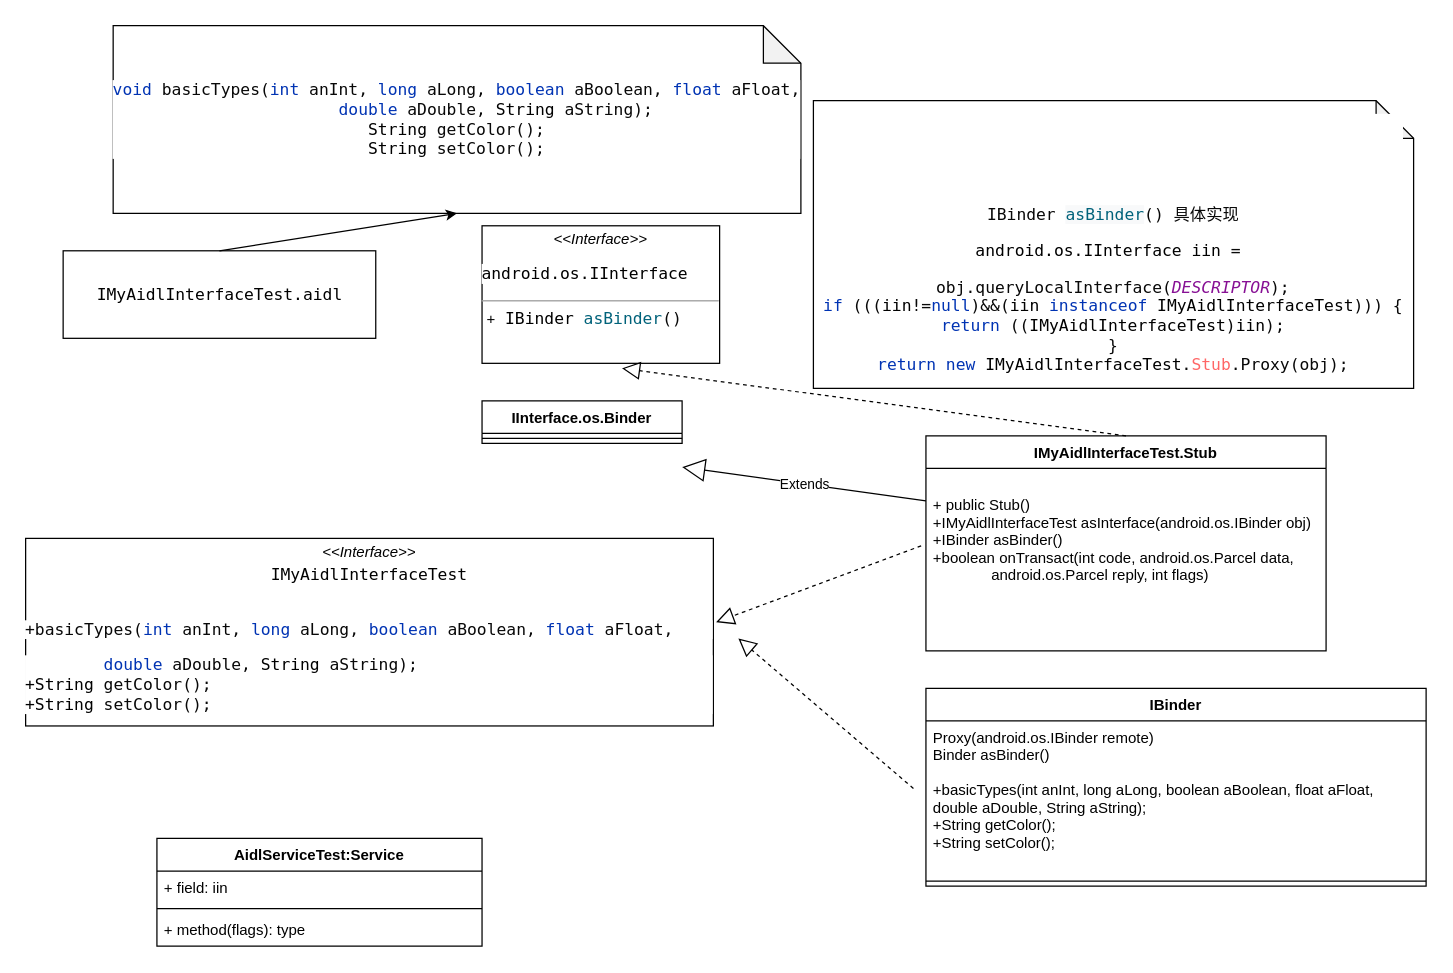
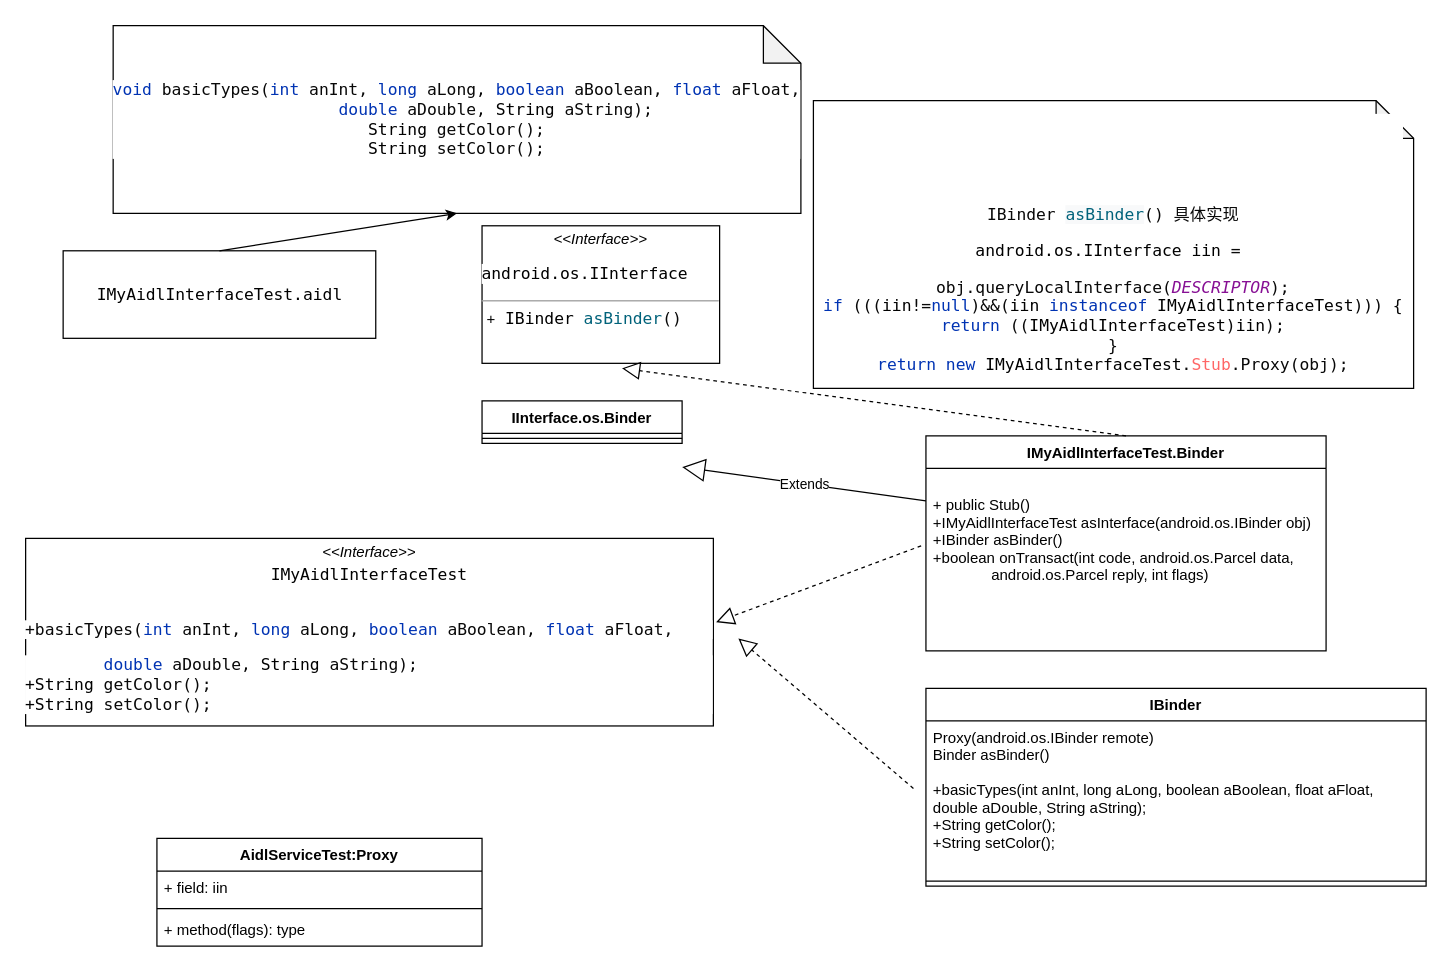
  <mxCell id="0" />
  <mxCell id="1" parent="0" />
  <mxCell id="2" value="&lt;pre style=&quot;background-color: #ffffff ; color: #080808 ; font-family: &amp;#34;jetbrains mono&amp;#34; , monospace ; font-size: 9.8pt&quot;&gt;&lt;span style=&quot;color: #000000&quot;&gt;IMyAidlInterfaceTest.aidl&lt;/span&gt;&lt;/pre&gt;" style="html=1;" vertex="1" parent="1"><mxGeometry x="50" y="200" width="250" height="70" as="geometry" /></mxCell>
  <mxCell id="3" value="&lt;pre style=&quot;background-color: #ffffff ; color: #080808 ; font-family: &amp;quot;jetbrains mono&amp;quot; , monospace ; font-size: 9.8pt&quot;&gt;&lt;span style=&quot;color: #0033b3&quot;&gt;void &lt;/span&gt;basicTypes(&lt;span style=&quot;color: #0033b3&quot;&gt;int &lt;/span&gt;anInt, &lt;span style=&quot;color: #0033b3&quot;&gt;long &lt;/span&gt;aLong, &lt;span style=&quot;color: #0033b3&quot;&gt;boolean &lt;/span&gt;aBoolean, &lt;span style=&quot;color: #0033b3&quot;&gt;float &lt;/span&gt;aFloat,&lt;br&gt;        &lt;span style=&quot;color: #0033b3&quot;&gt;double &lt;/span&gt;aDouble, &lt;span style=&quot;color: #000000&quot;&gt;String &lt;/span&gt;aString);&lt;br&gt;&lt;span style=&quot;color: #000000&quot;&gt;String &lt;/span&gt;getColor();&lt;br&gt;&lt;span style=&quot;color: #000000&quot;&gt;String &lt;/span&gt;setColor();&lt;/pre&gt;" style="shape=note;whiteSpace=wrap;html=1;backgroundOutline=1;darkOpacity=0.05;" vertex="1" parent="1"><mxGeometry x="90" width="550" height="150" as="geometry" y="20" /></mxCell>
  <mxCell id="4" value="" style="endArrow=classic;html=1;entryX=0.5;entryY=1;entryDx=0;entryDy=0;entryPerimeter=0;exitX=0.5;exitY=0;exitDx=0;exitDy=0;" edge="1" parent="1" source="2" target="3"><mxGeometry width="50" height="50" relative="1" as="geometry"><mxPoint x="320" y="350" as="sourcePoint" /><mxPoint x="370" y="300" as="targetPoint" /><Array as="points" /></mxGeometry></mxCell>
- <mxCell id="5" value="AidlServiceTest:Service" style="swimlane;fontStyle=1;align=center;verticalAlign=top;childLayout=stackLayout;horizontal=1;startSize=26;horizontalStack=0;resizeParent=1;resizeParentMax=0;resizeLast=0;collapsible=1;marginBottom=0;" vertex="1" parent="1"><mxGeometry x="125" y="670" width="260" height="86" as="geometry" /></mxCell>
+ <mxCell id="5" value="AidlServiceTest:Proxy" style="swimlane;fontStyle=1;align=center;verticalAlign=top;childLayout=stackLayout;horizontal=1;startSize=26;horizontalStack=0;resizeParent=1;resizeParentMax=0;resizeLast=0;collapsible=1;marginBottom=0;" vertex="1" parent="1"><mxGeometry x="125" y="670" width="260" height="86" as="geometry" /></mxCell>
  <mxCell id="6" value="+ field: iin" style="text;strokeColor=none;fillColor=none;align=left;verticalAlign=top;spacingLeft=4;spacingRight=4;overflow=hidden;rotatable=0;points=[[0,0.5],[1,0.5]];portConstraint=eastwest;" vertex="1" parent="5"><mxGeometry y="26" width="260" height="26" as="geometry" /></mxCell>
  <mxCell id="7" value="" style="line;strokeWidth=1;fillColor=none;align=left;verticalAlign=middle;spacingTop=-1;spacingLeft=3;spacingRight=3;rotatable=0;labelPosition=right;points=[];portConstraint=eastwest;" vertex="1" parent="5"><mxGeometry y="52" width="260" height="8" as="geometry" /></mxCell>
  <mxCell id="8" value="+ method(flags): type" style="text;strokeColor=none;fillColor=none;align=left;verticalAlign=top;spacingLeft=4;spacingRight=4;overflow=hidden;rotatable=0;points=[[0,0.5],[1,0.5]];portConstraint=eastwest;" vertex="1" parent="5"><mxGeometry y="60" width="260" height="26" as="geometry" /></mxCell>
  <mxCell id="9" value="&lt;p style=&quot;margin: 0px ; margin-top: 4px ; text-align: center&quot;&gt;&lt;i&gt;&amp;lt;&amp;lt;Interface&amp;gt;&amp;gt;&lt;/i&gt;&lt;br&gt;&lt;/p&gt;&lt;p style=&quot;margin: 0px ; margin-top: 4px ; text-align: center&quot;&gt;&lt;span style=&quot;font-family: &amp;#34;jetbrains mono&amp;#34; , monospace ; font-size: 13.067px ; text-align: left ; background-color: rgb(255 , 255 , 255)&quot;&gt;IMyAidlInterfaceTest&lt;/span&gt;&lt;br&gt;&lt;/p&gt;&lt;p style=&quot;margin: 0px ; margin-left: 4px&quot;&gt;&lt;br&gt;&lt;/p&gt;&lt;pre style=&quot;background-color: rgb(255 , 255 , 255) ; color: rgb(8 , 8 , 8) ; font-family: &amp;#34;jetbrains mono&amp;#34; , monospace ; font-size: 9.8pt&quot;&gt;+basicTypes(&lt;span style=&quot;font-size: 9.8pt ; color: rgb(0 , 51 , 179)&quot;&gt;int &lt;/span&gt;&lt;span style=&quot;font-size: 9.8pt&quot;&gt;anInt, &lt;/span&gt;&lt;span style=&quot;font-size: 9.8pt ; color: rgb(0 , 51 , 179)&quot;&gt;long &lt;/span&gt;&lt;span style=&quot;font-size: 9.8pt&quot;&gt;aLong, &lt;/span&gt;&lt;span style=&quot;font-size: 9.8pt ; color: rgb(0 , 51 , 179)&quot;&gt;boolean &lt;/span&gt;&lt;span style=&quot;font-size: 9.8pt&quot;&gt;aBoolean, &lt;/span&gt;&lt;span style=&quot;font-size: 9.8pt ; color: rgb(0 , 51 , 179)&quot;&gt;float &lt;/span&gt;&lt;span style=&quot;font-size: 9.8pt&quot;&gt;aFloat,&lt;/span&gt;&lt;/pre&gt;&lt;pre style=&quot;background-color: rgb(255 , 255 , 255) ; color: rgb(8 , 8 , 8) ; font-family: &amp;#34;jetbrains mono&amp;#34; , monospace ; font-size: 9.8pt&quot;&gt;        &lt;span style=&quot;color: rgb(0 , 51 , 179)&quot;&gt;double &lt;/span&gt;aDouble, &lt;span style=&quot;color: rgb(0 , 0 , 0)&quot;&gt;String &lt;/span&gt;aString);&lt;br&gt;&lt;span style=&quot;color: rgb(0 , 0 , 0)&quot;&gt;+String &lt;/span&gt;getColor();&lt;br&gt;&lt;span style=&quot;color: rgb(0 , 0 , 0)&quot;&gt;+String &lt;/span&gt;setColor();  &lt;/pre&gt;&lt;pre style=&quot;background-color: rgb(255 , 255 , 255) ; color: rgb(8 , 8 , 8) ; font-family: &amp;#34;jetbrains mono&amp;#34; , monospace ; font-size: 9.8pt&quot;&gt;&lt;br&gt;&lt;/pre&gt;" style="verticalAlign=top;align=left;overflow=fill;fontSize=12;fontFamily=Helvetica;html=1;" vertex="1" parent="1"><mxGeometry x="20" y="430" width="550" height="150" as="geometry" /></mxCell>
  <mxCell id="10" value="&lt;p style=&quot;margin: 0px ; margin-top: 4px ; text-align: center&quot;&gt;&lt;i&gt;&amp;lt;&amp;lt;Interface&amp;gt;&amp;gt;&lt;/i&gt;&lt;br&gt;&lt;/p&gt;&lt;pre style=&quot;background-color: #ffffff ; color: #080808 ; font-family: &amp;#34;jetbrains mono&amp;#34; , monospace ; font-size: 9.8pt&quot;&gt;&lt;span style=&quot;color: #000000&quot;&gt;android.os.IInterface&lt;/span&gt;&lt;/pre&gt;&lt;hr size=&quot;1&quot;&gt;&lt;p style=&quot;margin: 0px ; margin-left: 4px&quot;&gt;+&lt;span style=&quot;font-family: &amp;#34;jetbrains mono&amp;#34; , monospace ; font-size: 9.8pt ; color: rgb(0 , 51 , 179)&quot;&gt;&amp;nbsp;&lt;/span&gt;&lt;span style=&quot;font-family: &amp;#34;jetbrains mono&amp;#34; , monospace ; font-size: 9.8pt&quot;&gt;IBinder &lt;/span&gt;&lt;span style=&quot;font-family: &amp;#34;jetbrains mono&amp;#34; , monospace ; font-size: 9.8pt ; color: rgb(0 , 98 , 122)&quot;&gt;asBinder&lt;/span&gt;&lt;span style=&quot;background-color: rgb(255 , 255 , 255) ; color: rgb(8 , 8 , 8) ; font-family: &amp;#34;jetbrains mono&amp;#34; , monospace ; font-size: 9.8pt&quot;&gt;()&lt;/span&gt;&lt;/p&gt;" style="verticalAlign=top;align=left;overflow=fill;fontSize=12;fontFamily=Helvetica;html=1;" vertex="1" parent="1"><mxGeometry x="385" y="180" width="190" height="110" as="geometry" /></mxCell>
  <mxCell id="11" value="&lt;pre style=&quot;background-color: rgb(255 , 255 , 255) ; font-family: &amp;#34;jetbrains mono&amp;#34; , monospace ; font-size: 9.8pt&quot;&gt;&lt;pre style=&quot;color: rgb(8 , 8 , 8) ; font-family: &amp;#34;jetbrains mono&amp;#34; , monospace ; font-size: 9.8pt&quot;&gt;&lt;br&gt;&lt;span style=&quot;color: #000000&quot;&gt; &lt;/span&gt;&lt;/pre&gt;&lt;pre style=&quot;color: rgb(8 , 8 , 8) ; font-family: &amp;#34;jetbrains mono&amp;#34; , monospace ; font-size: 9.8pt&quot;&gt;&lt;span style=&quot;color: #000000&quot;&gt;&lt;br&gt;&lt;/span&gt;&lt;/pre&gt;&lt;pre style=&quot;color: rgb(8 , 8 , 8) ; font-family: &amp;#34;jetbrains mono&amp;#34; , monospace ; font-size: 9.8pt&quot;&gt;IBinder&amp;nbsp;&lt;span style=&quot;font-size: 9.8pt ; text-align: left ; background-color: rgb(248 , 249 , 250) ; color: rgb(0 , 98 , 122)&quot;&gt;asBinder&lt;/span&gt;&lt;span style=&quot;font-size: 9.8pt ; text-align: left&quot;&gt;() 具体实现&lt;/span&gt;&lt;/pre&gt;&lt;pre style=&quot;color: rgb(8 , 8 , 8) ; font-family: &amp;#34;jetbrains mono&amp;#34; , monospace ; font-size: 9.8pt&quot;&gt;&lt;span style=&quot;color: #000000&quot;&gt;android.os.IInterface iin &lt;/span&gt;= &lt;/pre&gt;&lt;pre style=&quot;font-family: &amp;#34;jetbrains mono&amp;#34; , monospace ; font-size: 9.8pt&quot;&gt;&lt;font color=&quot;#080808&quot;&gt;obj.queryLocalInterface(&lt;/font&gt;&lt;span style=&quot;color: rgb(135 , 16 , 148) ; font-style: italic&quot;&gt;DESCRIPTOR&lt;/span&gt;&lt;font color=&quot;#080808&quot;&gt;);&lt;br&gt;&lt;/font&gt;&lt;span style=&quot;color: rgb(0 , 51 , 179)&quot;&gt;if &lt;/span&gt;&lt;font color=&quot;#080808&quot;&gt;(((&lt;/font&gt;&lt;span style=&quot;color: rgb(0 , 0 , 0)&quot;&gt;iin&lt;/span&gt;&lt;font color=&quot;#080808&quot;&gt;!=&lt;/font&gt;&lt;span style=&quot;color: rgb(0 , 51 , 179)&quot;&gt;null&lt;/span&gt;&lt;font color=&quot;#080808&quot;&gt;)&amp;amp;&amp;amp;(&lt;/font&gt;&lt;span style=&quot;color: rgb(0 , 0 , 0)&quot;&gt;iin &lt;/span&gt;&lt;span style=&quot;color: rgb(0 , 51 , 179)&quot;&gt;instanceof &lt;/span&gt;&lt;span style=&quot;color: rgb(0 , 0 , 0)&quot;&gt;IMyAidlInterfaceTest&lt;/span&gt;&lt;font color=&quot;#080808&quot;&gt;))) {&lt;br&gt;&lt;/font&gt;&lt;span style=&quot;color: rgb(0 , 51 , 179)&quot;&gt;return &lt;/span&gt;&lt;font color=&quot;#080808&quot;&gt;((&lt;/font&gt;&lt;span style=&quot;color: rgb(0 , 0 , 0)&quot;&gt;IMyAidlInterfaceTest&lt;/span&gt;&lt;font color=&quot;#080808&quot;&gt;)&lt;/font&gt;&lt;span style=&quot;color: rgb(0 , 0 , 0)&quot;&gt;iin&lt;/span&gt;&lt;font color=&quot;#080808&quot;&gt;);&lt;br&gt;}&lt;br&gt;&lt;/font&gt;&lt;span style=&quot;color: rgb(0 , 51 , 179)&quot;&gt;return new &lt;/span&gt;&lt;span style=&quot;color: rgb(0 , 0 , 0)&quot;&gt;IMyAidlInterfaceTest&lt;/span&gt;&lt;font color=&quot;#080808&quot;&gt;.&lt;/font&gt;&lt;font color=&quot;#ff6666&quot;&gt;Stub&lt;/font&gt;&lt;font color=&quot;#080808&quot;&gt;.Proxy(obj);&lt;/font&gt;&lt;/pre&gt;&lt;/pre&gt;" style="shape=note;whiteSpace=wrap;html=1;backgroundOutline=1;darkOpacity=0.05;" vertex="1" parent="1"><mxGeometry x="650" y="80" width="480" height="230" as="geometry" /></mxCell>
- <mxCell id="12" value="IMyAidlInterfaceTest.Stub" style="swimlane;fontStyle=1;align=center;verticalAlign=top;childLayout=stackLayout;horizontal=1;startSize=26;horizontalStack=0;resizeParent=1;resizeParentMax=0;resizeLast=0;collapsible=1;marginBottom=0;" vertex="1" parent="1"><mxGeometry x="740" y="348" width="320" height="172" as="geometry" /></mxCell>
+ <mxCell id="12" value="IMyAidlInterfaceTest.Binder" style="swimlane;fontStyle=1;align=center;verticalAlign=top;childLayout=stackLayout;horizontal=1;startSize=26;horizontalStack=0;resizeParent=1;resizeParentMax=0;resizeLast=0;collapsible=1;marginBottom=0;" vertex="1" parent="1"><mxGeometry x="740" y="348" width="320" height="172" as="geometry" /></mxCell>
  <mxCell id="13" value="IInterface.os.Binder" style="swimlane;fontStyle=1;align=center;verticalAlign=top;childLayout=stackLayout;horizontal=1;startSize=26;horizontalStack=0;resizeParent=1;resizeParentMax=0;resizeLast=0;collapsible=1;marginBottom=0;" vertex="1" parent="1"><mxGeometry x="385" y="320" width="160" height="34" as="geometry" /></mxCell>
  <mxCell id="14" value="" style="line;strokeWidth=1;fillColor=none;align=left;verticalAlign=middle;spacingTop=-1;spacingLeft=3;spacingRight=3;rotatable=0;labelPosition=right;points=[];portConstraint=eastwest;" vertex="1" parent="13"><mxGeometry y="26" width="160" height="8" as="geometry" /></mxCell>
  <mxCell id="15" value="Extends" style="endArrow=block;endSize=16;endFill=0;html=1;entryX=1;entryY=1.038;entryDx=0;entryDy=0;entryPerimeter=0;" edge="1" parent="1"><mxGeometry width="160" relative="1" as="geometry"><mxPoint x="740" y="400" as="sourcePoint" /><mxPoint x="545" y="372.988" as="targetPoint" /></mxGeometry></mxCell>
  <mxCell id="16" value="" style="endArrow=block;dashed=1;endFill=0;endSize=12;html=1;exitX=0.5;exitY=0;exitDx=0;exitDy=0;entryX=0.589;entryY=1.036;entryDx=0;entryDy=0;entryPerimeter=0;" edge="1" parent="1" source="12" target="10"><mxGeometry width="160" relative="1" as="geometry"><mxPoint x="380" y="300" as="sourcePoint" /><mxPoint x="540" y="300" as="targetPoint" /><Array as="points" /></mxGeometry></mxCell>
  <mxCell id="17" value="+ public Stub()&#10;+IMyAidlInterfaceTest asInterface(android.os.IBinder obj) &#10;+IBinder asBinder()&#10;+boolean onTransact(int code, android.os.Parcel data,&#10;              android.os.Parcel reply, int flags)" style="text;strokeColor=none;fillColor=none;align=left;verticalAlign=top;spacingLeft=4;spacingRight=4;overflow=hidden;rotatable=0;points=[[0,0.5],[1,0.5]];portConstraint=eastwest;" vertex="1" parent="1"><mxGeometry x="740" y="390" width="320" height="120" as="geometry" /></mxCell>
  <mxCell id="18" value="IBinder" style="swimlane;fontStyle=1;align=center;verticalAlign=top;childLayout=stackLayout;horizontal=1;startSize=26;horizontalStack=0;resizeParent=1;resizeParentMax=0;resizeLast=0;collapsible=1;marginBottom=0;" vertex="1" parent="1"><mxGeometry x="740" y="550" width="400" height="158" as="geometry" /></mxCell>
  <mxCell id="19" value="Proxy(android.os.IBinder remote)&#10;Binder asBinder()&#10;&#10;+basicTypes(int anInt, long aLong, boolean aBoolean, float aFloat,&#10;        double aDouble, String aString);&#10;+String getColor();&#10;+String setColor();  " style="text;strokeColor=none;fillColor=none;align=left;verticalAlign=top;spacingLeft=4;spacingRight=4;overflow=hidden;rotatable=0;points=[[0,0.5],[1,0.5]];portConstraint=eastwest;" vertex="1" parent="18"><mxGeometry y="26" width="400" height="124" as="geometry" /></mxCell>
  <mxCell id="20" value="" style="line;strokeWidth=1;fillColor=none;align=left;verticalAlign=middle;spacingTop=-1;spacingLeft=3;spacingRight=3;rotatable=0;labelPosition=right;points=[];portConstraint=eastwest;" vertex="1" parent="18"><mxGeometry y="150" width="400" height="8" as="geometry" /></mxCell>
  <mxCell id="21" value="" style="endArrow=block;dashed=1;endFill=0;endSize=12;html=1;entryX=1.004;entryY=0.447;entryDx=0;entryDy=0;entryPerimeter=0;exitX=-0.012;exitY=0.383;exitDx=0;exitDy=0;exitPerimeter=0;" edge="1" parent="1" source="17" target="9"><mxGeometry width="160" relative="1" as="geometry"><mxPoint x="730" y="440" as="sourcePoint" /><mxPoint x="890" y="440" as="targetPoint" /></mxGeometry></mxCell>
  <mxCell id="22" value="" style="endArrow=block;dashed=1;endFill=0;endSize=12;html=1;" edge="1" parent="1"><mxGeometry width="160" relative="1" as="geometry"><mxPoint x="730" y="630" as="sourcePoint" /><mxPoint x="590" y="510" as="targetPoint" /></mxGeometry></mxCell>
